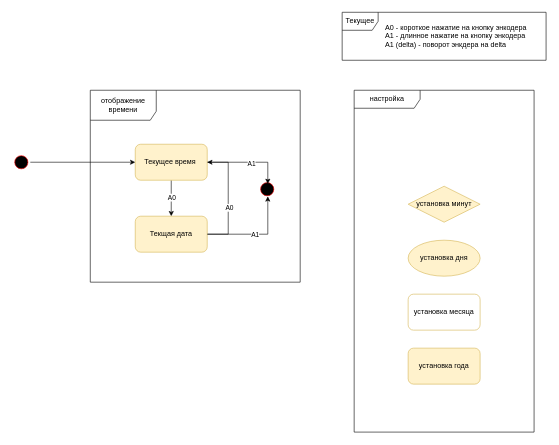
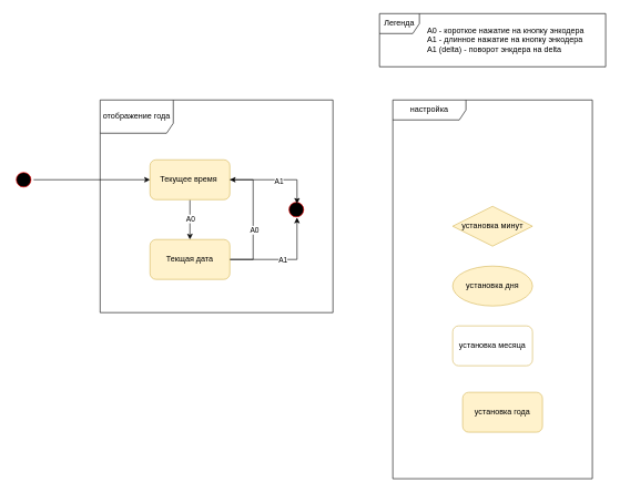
  <mxCell id="0" />
  <mxCell id="1" parent="0" />
  <mxCell id="2" style="edgeStyle=orthogonalEdgeStyle;rounded=0;orthogonalLoop=1;jettySize=auto;html=1;" edge="1" parent="1" source="3" target="6"><mxGeometry relative="1" as="geometry" /></mxCell>
  <mxCell id="3" value="" style="ellipse;html=1;shape=startState;fillColor=#000000;strokeColor=#ff0000;rounded=1;shadow=0;comic=0;labelBackgroundColor=none;fontFamily=Verdana;fontSize=12;fontColor=#000000;align=center;direction=south;" parent="1" vertex="1"><mxGeometry x="20" y="255" width="30" height="30" as="geometry" /></mxCell>
  <mxCell id="4" style="edgeStyle=orthogonalEdgeStyle;rounded=0;orthogonalLoop=1;jettySize=auto;html=1;exitX=0.5;exitY=1;exitDx=0;exitDy=0;entryX=0.5;entryY=0;entryDx=0;entryDy=0;" edge="1" parent="1" source="6" target="9"><mxGeometry relative="1" as="geometry" /></mxCell>
  <mxCell id="5" value="A0" style="edgeLabel;html=1;align=center;verticalAlign=middle;resizable=0;points=[];" vertex="1" connectable="0" parent="4"><mxGeometry x="-0.083" relative="1" as="geometry"><mxPoint as="offset" /></mxGeometry></mxCell>
  <mxCell id="6" value="Текущее время&amp;nbsp;" style="rounded=1;whiteSpace=wrap;html=1;fillColor=#fff2cc;strokeColor=#d6b656;" vertex="1" parent="1"><mxGeometry x="225" y="240" width="120" height="60" as="geometry" /></mxCell>
  <mxCell id="7" style="edgeStyle=orthogonalEdgeStyle;rounded=0;orthogonalLoop=1;jettySize=auto;html=1;entryX=0.9;entryY=0.467;entryDx=0;entryDy=0;entryPerimeter=0;" edge="1" parent="1" source="9" target="20"><mxGeometry relative="1" as="geometry" /></mxCell>
  <mxCell id="8" value="A1" style="edgeLabel;html=1;align=center;verticalAlign=middle;resizable=0;points=[];" vertex="1" connectable="0" parent="7"><mxGeometry x="-0.04" relative="1" as="geometry"><mxPoint as="offset" /></mxGeometry></mxCell>
  <mxCell id="9" value="Текщая дата" style="rounded=1;whiteSpace=wrap;html=1;fillColor=#fff2cc;strokeColor=#d6b656;" vertex="1" parent="1"><mxGeometry x="225" y="360" width="120" height="60" as="geometry" /></mxCell>
- <mxCell id="10" value="отображение времени" style="shape=umlFrame;whiteSpace=wrap;html=1;pointerEvents=0;width=110;height=50;" vertex="1" parent="1"><mxGeometry x="150" y="150" width="350" height="320" as="geometry" /></mxCell>
+ <mxCell id="10" value="отображение года" style="shape=umlFrame;whiteSpace=wrap;html=1;pointerEvents=0;width=110;height=50;" vertex="1" parent="1"><mxGeometry x="150" y="150" width="350" height="320" as="geometry" /></mxCell>
  <mxCell id="11" style="edgeStyle=orthogonalEdgeStyle;rounded=0;orthogonalLoop=1;jettySize=auto;html=1;entryX=1;entryY=0.5;entryDx=0;entryDy=0;" edge="1" parent="1" source="9" target="6"><mxGeometry relative="1" as="geometry"><Array as="points"><mxPoint x="380" y="390" /><mxPoint x="380" y="270" /></Array></mxGeometry></mxCell>
  <mxCell id="12" value="A0" style="edgeLabel;html=1;align=center;verticalAlign=middle;resizable=0;points=[];" vertex="1" connectable="0" parent="11"><mxGeometry x="-0.159" y="-1" relative="1" as="geometry"><mxPoint as="offset" /></mxGeometry></mxCell>
- <mxCell id="13" value="Текущее" style="shape=umlFrame;whiteSpace=wrap;html=1;pointerEvents=0;" vertex="1" parent="1"><mxGeometry x="570" y="20" width="340" height="80" as="geometry" /></mxCell>
+ <mxCell id="13" value="Легенда" style="shape=umlFrame;whiteSpace=wrap;html=1;pointerEvents=0;" vertex="1" parent="1"><mxGeometry x="570" y="20" width="340" height="80" as="geometry" /></mxCell>
  <mxCell id="14" value="A0 - короткое нажатие на кнопку энкодера&lt;div&gt;A1 - длинное нажатие на кнопку энкодера&lt;br&gt;A1 (delta) - поворот энкдера на delta&lt;/div&gt;" style="text;html=1;align=left;verticalAlign=middle;resizable=0;points=[];autosize=1;strokeColor=none;fillColor=none;" vertex="1" parent="1"><mxGeometry x="640" y="30" width="260" height="60" as="geometry" /></mxCell>
  <mxCell id="15" value="настройка" style="shape=umlFrame;whiteSpace=wrap;html=1;pointerEvents=0;width=110;height=30;" vertex="1" parent="1"><mxGeometry x="590" y="150" width="300" height="570" as="geometry" /></mxCell>
  <mxCell id="16" value="установка минут" style="rhombus;whiteSpace=wrap;html=1;fillColor=#fff2cc;strokeColor=#d6b656;" vertex="1" parent="1"><mxGeometry x="680" y="310" width="120" height="60" as="geometry" /></mxCell>
  <mxCell id="17" value="установка дня" style="ellipse;whiteSpace=wrap;html=1;fillColor=#fff2cc;strokeColor=#d6b656;" vertex="1" parent="1"><mxGeometry x="680" y="400" width="120" height="60" as="geometry" /></mxCell>
  <mxCell id="18" value="установка месяца" style="rounded=1;whiteSpace=wrap;html=1;fillColor=#ffffff;strokeColor=#d6b656;" vertex="1" parent="1"><mxGeometry x="680" y="490" width="120" height="60" as="geometry" /></mxCell>
- <mxCell id="19" value="установка года" style="rounded=1;whiteSpace=wrap;html=1;fillColor=#fff2cc;strokeColor=#d6b656;" vertex="1" parent="1"><mxGeometry x="680" y="580" width="120" height="60" as="geometry" /></mxCell>
+ <mxCell id="19" value="установка года" style="rounded=1;whiteSpace=wrap;html=1;fillColor=#fff2cc;strokeColor=#d6b656;" vertex="1" parent="1"><mxGeometry x="695" y="590" width="120" height="60" as="geometry" /></mxCell>
  <mxCell id="20" value="" style="ellipse;html=1;shape=startState;fillColor=#000000;strokeColor=#ff0000;rounded=1;shadow=0;comic=0;labelBackgroundColor=none;fontFamily=Verdana;fontSize=12;fontColor=#000000;align=center;direction=south;" vertex="1" parent="1"><mxGeometry x="430" y="300" width="30" height="30" as="geometry" /></mxCell>
  <mxCell id="21" style="edgeStyle=orthogonalEdgeStyle;rounded=0;orthogonalLoop=1;jettySize=auto;html=1;entryX=0.205;entryY=0.466;entryDx=0;entryDy=0;entryPerimeter=0;" edge="1" parent="1" source="6" target="20"><mxGeometry relative="1" as="geometry"><Array as="points"><mxPoint x="446" y="270" /></Array></mxGeometry></mxCell>
  <mxCell id="22" value="A1" style="edgeLabel;html=1;align=center;verticalAlign=middle;resizable=0;points=[];" vertex="1" connectable="0" parent="21"><mxGeometry x="0.069" y="-2" relative="1" as="geometry"><mxPoint as="offset" /></mxGeometry></mxCell>
